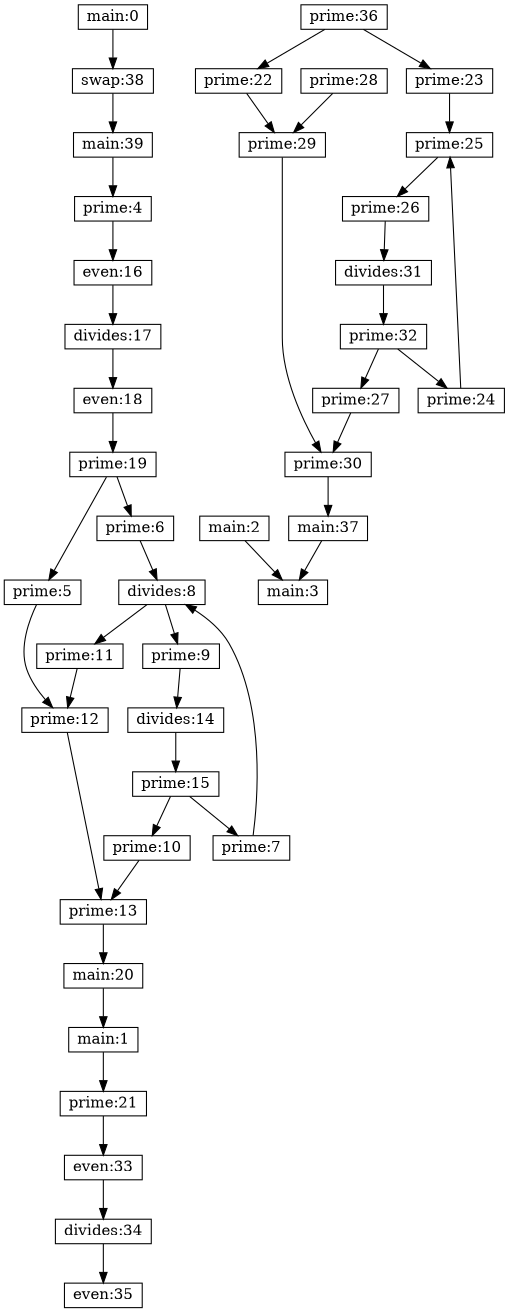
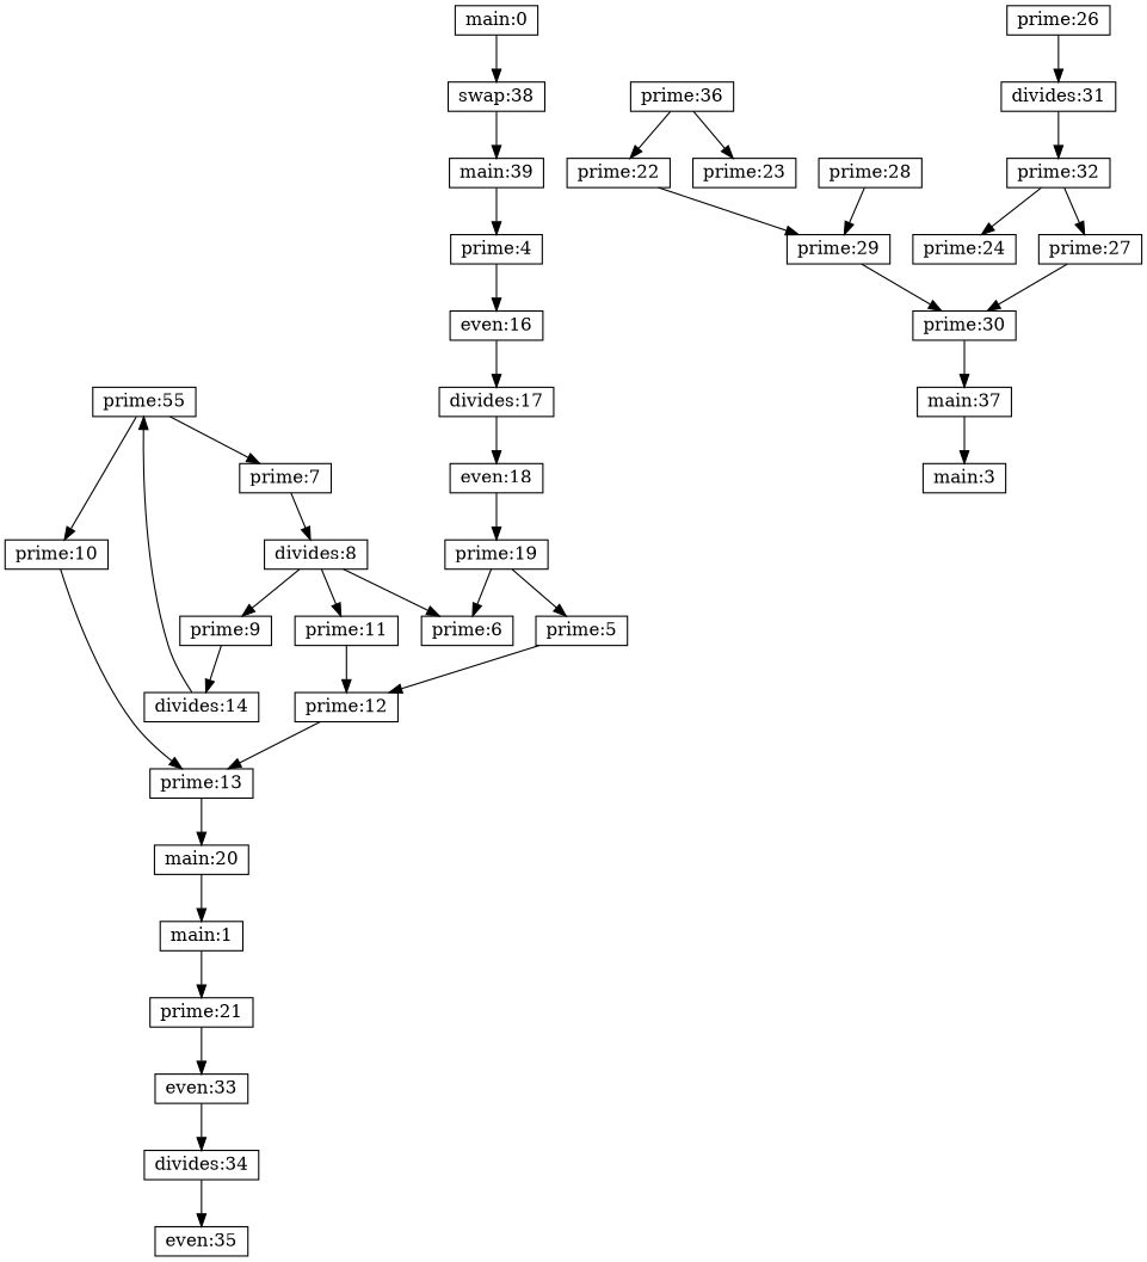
  digraph {
    node [shape=record]
    "main:0" [height=.1 width=.1]
    "swap:38" [height=.1 width=.1]
    "main:39" [height=.1 width=.1]
    "prime:4" [height=.1 width=.1]
    "main:1" [height=.1 width=.1]
    "prime:21" [height=.1 width=.1]
    "even:33" [height=.1 width=.1]
    "divides:34" [height=.1 width=.1]
-   "main:2" [height=.1 width=.1]
    "main:3" [height=.1 width=.1]
    "even:16" [height=.1 width=.1]
    "divides:17" [height=.1 width=.1]
    "even:18" [height=.1 width=.1]
    "prime:5" [height=.1 width=.1]
    "prime:12" [height=.1 width=.1]
    "prime:13" [height=.1 width=.1]
    "main:20" [height=.1 width=.1]
    "prime:6" [height=.1 width=.1]
    n19 [height=.1 label="divides:8" width=.1]
    "prime:9" [height=.1 width=.1]
    "prime:11" [height=.1 width=.1]
    "divides:14" [height=.1 width=.1]
    "prime:7" [height=.1 width=.1]
-   "prime:15" [height=.1 width=.1]
+   "prime:15" [height=.1 width=.1 label="prime:55"]
    "prime:10" [height=.1 width=.1]
    "prime:19" [height=.1 width=.1]
    "even:35" [height=.1 width=.1]
    "prime:22" [height=.1 width=.1]
    "prime:29" [height=.1 width=.1]
    "prime:30" [height=.1 width=.1]
    "main:37" [height=.1 width=.1]
    "prime:23" [height=.1 width=.1]
-   "prime:25" [height=.1 width=.1]
    "prime:26" [height=.1 width=.1]
    "divides:31" [height=.1 width=.1]
    "prime:28" [height=.1 width=.1]
    "prime:24" [height=.1 width=.1]
    "prime:32" [height=.1 width=.1]
    "prime:27" [height=.1 width=.1]
    "prime:36" [height=.1 width=.1]
    "main:0" -> "swap:38"
    "swap:38" -> "main:39"
    "main:39" -> "prime:4"
    "prime:4" -> "even:16"
    "main:1" -> "prime:21"
    "prime:21" -> "even:33"
    "even:33" -> "divides:34"
    "divides:34" -> "even:35"
-   "main:2" -> "main:3"
    "even:16" -> "divides:17"
    "divides:17" -> "even:18"
    "even:18" -> "prime:19"
    "prime:5" -> "prime:12"
    "prime:12" -> "prime:13"
    "prime:13" -> "main:20"
    "main:20" -> "main:1"
-   "prime:6" -> n19
+   n19 -> "prime:6"
    n19 -> "prime:9"
    n19 -> "prime:11"
    "prime:9" -> "divides:14"
    "prime:11" -> "prime:12"
    "divides:14" -> "prime:15"
    "prime:7" -> n19
    "prime:15" -> "prime:7"
    "prime:15" -> "prime:10"
    "prime:10" -> "prime:13"
    "prime:19" -> "prime:5"
    "prime:19" -> "prime:6"
    "prime:22" -> "prime:29"
    "prime:29" -> "prime:30"
    "prime:30" -> "main:37"
    "main:37" -> "main:3"
-   "prime:23" -> "prime:25"
-   "prime:25" -> "prime:26"
    "prime:26" -> "divides:31"
    "divides:31" -> "prime:32"
    "prime:28" -> "prime:29"
-   "prime:24" -> "prime:25"
    "prime:32" -> "prime:24"
    "prime:32" -> "prime:27"
    "prime:27" -> "prime:30"
    "prime:36" -> "prime:22"
    "prime:36" -> "prime:23"
  }
